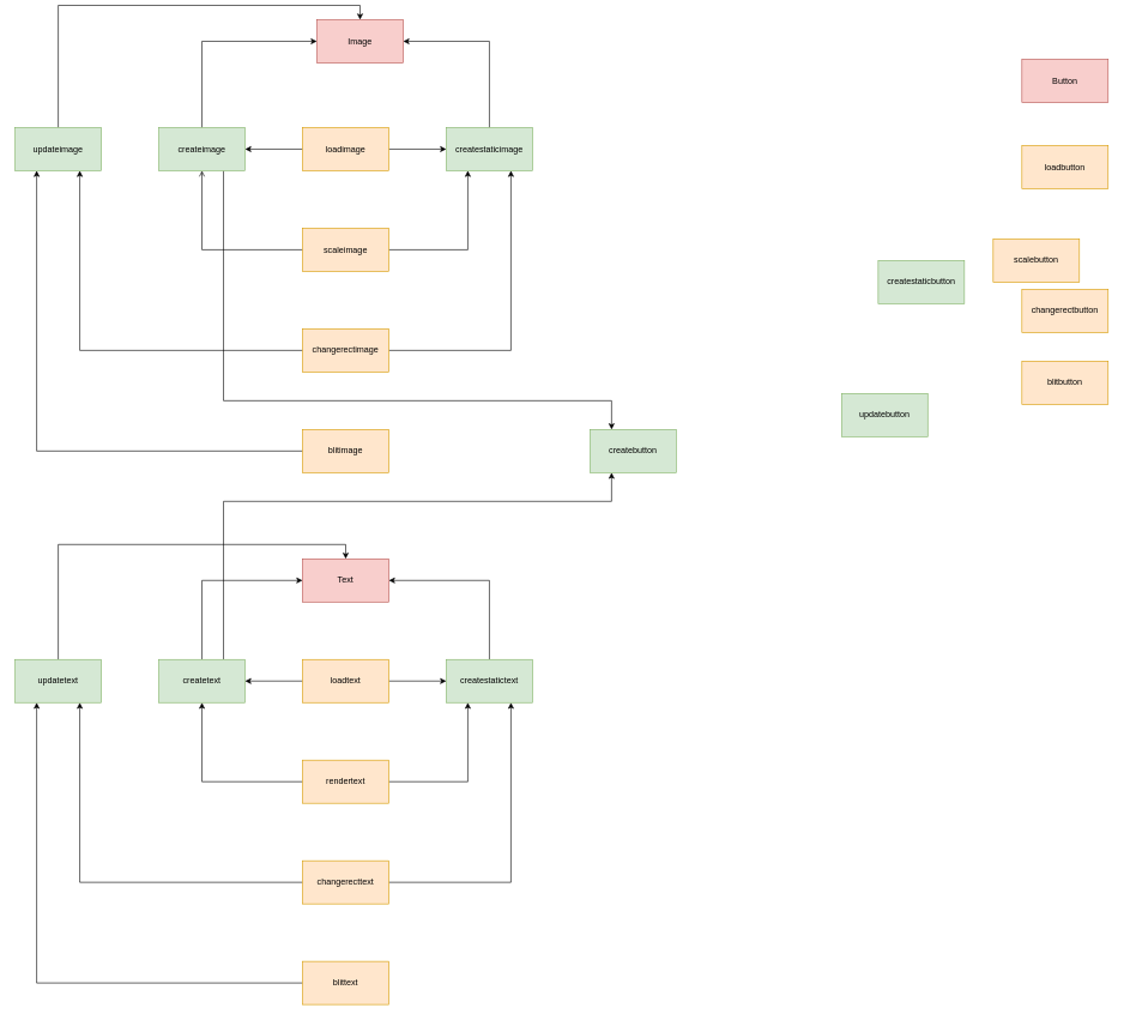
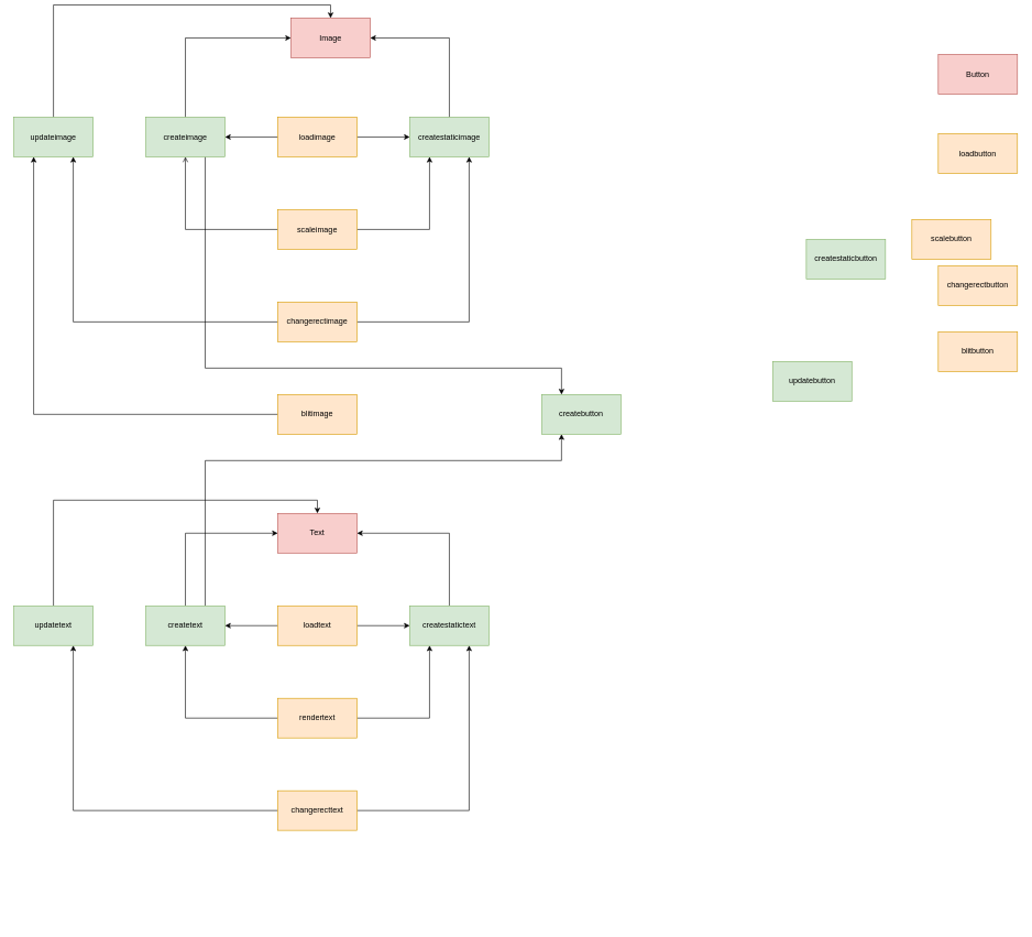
  <mxCell id="0" />
  <mxCell id="1" parent="0" />
  <mxCell id="2" style="edgeStyle=orthogonalEdgeStyle;rounded=0;orthogonalLoop=1;jettySize=auto;html=1;exitX=0.5;exitY=0;exitDx=0;exitDy=0;entryX=0;entryY=0.5;entryDx=0;entryDy=0;" edge="1" parent="1" source="4" target="18"><mxGeometry relative="1" as="geometry" /></mxCell>
  <mxCell id="3" style="edgeStyle=orthogonalEdgeStyle;rounded=0;orthogonalLoop=1;jettySize=auto;html=1;exitX=0.75;exitY=1;exitDx=0;exitDy=0;entryX=0.25;entryY=0;entryDx=0;entryDy=0;" edge="1" parent="1" source="4" target="46"><mxGeometry relative="1" as="geometry"><Array as="points"><mxPoint x="310" y="550" /><mxPoint x="850" y="550" /></Array></mxGeometry></mxCell>
  <mxCell id="4" value="createimage" style="rounded=0;whiteSpace=wrap;html=1;fillColor=#d5e8d4;strokeColor=#82b366;" vertex="1" parent="1"><mxGeometry x="220" y="170" width="120" height="60" as="geometry" /></mxCell>
  <mxCell id="5" style="edgeStyle=orthogonalEdgeStyle;rounded=0;orthogonalLoop=1;jettySize=auto;html=1;exitX=0;exitY=0.5;exitDx=0;exitDy=0;entryX=1;entryY=0.5;entryDx=0;entryDy=0;" edge="1" parent="1" source="7" target="4"><mxGeometry relative="1" as="geometry" /></mxCell>
  <mxCell id="6" style="edgeStyle=orthogonalEdgeStyle;rounded=0;orthogonalLoop=1;jettySize=auto;html=1;exitX=1;exitY=0.5;exitDx=0;exitDy=0;entryX=0;entryY=0.5;entryDx=0;entryDy=0;" edge="1" parent="1" source="7" target="20"><mxGeometry relative="1" as="geometry" /></mxCell>
  <mxCell id="7" value="loadimage" style="rounded=0;whiteSpace=wrap;html=1;fillColor=#ffe6cc;strokeColor=#d79b00;" vertex="1" parent="1"><mxGeometry x="420" y="170" width="120" height="60" as="geometry" /></mxCell>
  <mxCell id="8" style="edgeStyle=orthogonalEdgeStyle;rounded=0;orthogonalLoop=1;jettySize=auto;html=1;exitX=0;exitY=0.5;exitDx=0;exitDy=0;entryX=0.5;entryY=1;entryDx=0;entryDy=0;endArrow=open;" edge="1" parent="1" source="10" target="4"><mxGeometry relative="1" as="geometry" /></mxCell>
  <mxCell id="9" style="edgeStyle=orthogonalEdgeStyle;rounded=0;orthogonalLoop=1;jettySize=auto;html=1;exitX=1;exitY=0.5;exitDx=0;exitDy=0;entryX=0.25;entryY=1;entryDx=0;entryDy=0;" edge="1" parent="1" source="10" target="20"><mxGeometry relative="1" as="geometry" /></mxCell>
  <mxCell id="10" value="scaleimage" style="rounded=0;whiteSpace=wrap;html=1;fillColor=#ffe6cc;strokeColor=#d79b00;" vertex="1" parent="1"><mxGeometry x="420" y="310" width="120" height="60" as="geometry" /></mxCell>
  <mxCell id="11" style="edgeStyle=orthogonalEdgeStyle;rounded=0;orthogonalLoop=1;jettySize=auto;html=1;exitX=0.5;exitY=0;exitDx=0;exitDy=0;entryX=0.5;entryY=0;entryDx=0;entryDy=0;" edge="1" parent="1" source="12" target="18"><mxGeometry relative="1" as="geometry" /></mxCell>
  <mxCell id="12" value="updateimage" style="rounded=0;whiteSpace=wrap;html=1;fillColor=#d5e8d4;strokeColor=#82b366;" vertex="1" parent="1"><mxGeometry x="20" y="170" width="120" height="60" as="geometry" /></mxCell>
  <mxCell id="13" style="edgeStyle=orthogonalEdgeStyle;rounded=0;orthogonalLoop=1;jettySize=auto;html=1;exitX=1;exitY=0.5;exitDx=0;exitDy=0;entryX=0.75;entryY=1;entryDx=0;entryDy=0;" edge="1" parent="1" source="15" target="20"><mxGeometry relative="1" as="geometry" /></mxCell>
  <mxCell id="14" style="edgeStyle=orthogonalEdgeStyle;rounded=0;orthogonalLoop=1;jettySize=auto;html=1;exitX=0;exitY=0.5;exitDx=0;exitDy=0;entryX=0.75;entryY=1;entryDx=0;entryDy=0;" edge="1" parent="1" source="15" target="12"><mxGeometry relative="1" as="geometry" /></mxCell>
  <mxCell id="15" value="changerectimage" style="rounded=0;whiteSpace=wrap;html=1;fillColor=#ffe6cc;strokeColor=#d79b00;" vertex="1" parent="1"><mxGeometry x="420" y="450" width="120" height="60" as="geometry" /></mxCell>
  <mxCell id="16" style="edgeStyle=orthogonalEdgeStyle;rounded=0;orthogonalLoop=1;jettySize=auto;html=1;exitX=0;exitY=0.5;exitDx=0;exitDy=0;entryX=0.25;entryY=1;entryDx=0;entryDy=0;" edge="1" parent="1" source="17" target="12"><mxGeometry relative="1" as="geometry" /></mxCell>
  <mxCell id="17" value="blitimage" style="rounded=0;whiteSpace=wrap;html=1;fillColor=#ffe6cc;strokeColor=#d79b00;" vertex="1" parent="1"><mxGeometry x="420" y="590" width="120" height="60" as="geometry" /></mxCell>
  <mxCell id="18" value="Image" style="rounded=0;whiteSpace=wrap;html=1;fillColor=#f8cecc;strokeColor=#b85450;" vertex="1" parent="1"><mxGeometry x="440" y="20" width="120" height="60" as="geometry" /></mxCell>
  <mxCell id="19" style="edgeStyle=orthogonalEdgeStyle;rounded=0;orthogonalLoop=1;jettySize=auto;html=1;exitX=0.5;exitY=0;exitDx=0;exitDy=0;entryX=1;entryY=0.5;entryDx=0;entryDy=0;" edge="1" parent="1" source="20" target="18"><mxGeometry relative="1" as="geometry" /></mxCell>
  <mxCell id="20" value="createstaticimage" style="rounded=0;whiteSpace=wrap;html=1;fillColor=#d5e8d4;strokeColor=#82b366;" vertex="1" parent="1"><mxGeometry x="620" y="170" width="120" height="60" as="geometry" /></mxCell>
  <mxCell id="21" value="Text" style="rounded=0;whiteSpace=wrap;html=1;fillColor=#f8cecc;strokeColor=#b85450;" vertex="1" parent="1"><mxGeometry x="420" y="770" width="120" height="60" as="geometry" /></mxCell>
  <mxCell id="22" style="edgeStyle=orthogonalEdgeStyle;rounded=0;orthogonalLoop=1;jettySize=auto;html=1;exitX=0.5;exitY=0;exitDx=0;exitDy=0;entryX=0;entryY=0.5;entryDx=0;entryDy=0;" edge="1" parent="1" source="24" target="21"><mxGeometry relative="1" as="geometry" /></mxCell>
  <mxCell id="23" style="edgeStyle=orthogonalEdgeStyle;rounded=0;orthogonalLoop=1;jettySize=auto;html=1;exitX=0.75;exitY=0;exitDx=0;exitDy=0;entryX=0.25;entryY=1;entryDx=0;entryDy=0;" edge="1" parent="1" source="24" target="46"><mxGeometry relative="1" as="geometry"><Array as="points"><mxPoint x="310" y="690" /><mxPoint x="850" y="690" /></Array></mxGeometry></mxCell>
  <mxCell id="24" value="createtext" style="rounded=0;whiteSpace=wrap;html=1;fillColor=#d5e8d4;strokeColor=#82b366;" vertex="1" parent="1"><mxGeometry x="220" y="910" width="120" height="60" as="geometry" /></mxCell>
  <mxCell id="25" style="edgeStyle=orthogonalEdgeStyle;rounded=0;orthogonalLoop=1;jettySize=auto;html=1;exitX=0.5;exitY=0;exitDx=0;exitDy=0;entryX=1;entryY=0.5;entryDx=0;entryDy=0;" edge="1" parent="1" source="26" target="21"><mxGeometry relative="1" as="geometry" /></mxCell>
  <mxCell id="26" value="createstatictext" style="rounded=0;whiteSpace=wrap;html=1;fillColor=#d5e8d4;strokeColor=#82b366;" vertex="1" parent="1"><mxGeometry x="620" y="910" width="120" height="60" as="geometry" /></mxCell>
  <mxCell id="27" style="edgeStyle=orthogonalEdgeStyle;rounded=0;orthogonalLoop=1;jettySize=auto;html=1;exitX=0;exitY=0.5;exitDx=0;exitDy=0;entryX=1;entryY=0.5;entryDx=0;entryDy=0;" edge="1" parent="1" source="29" target="24"><mxGeometry relative="1" as="geometry" /></mxCell>
  <mxCell id="28" style="edgeStyle=orthogonalEdgeStyle;rounded=0;orthogonalLoop=1;jettySize=auto;html=1;exitX=1;exitY=0.5;exitDx=0;exitDy=0;entryX=0;entryY=0.5;entryDx=0;entryDy=0;" edge="1" parent="1" source="29" target="26"><mxGeometry relative="1" as="geometry" /></mxCell>
  <mxCell id="29" value="loadtext" style="rounded=0;whiteSpace=wrap;html=1;fillColor=#ffe6cc;strokeColor=#d79b00;" vertex="1" parent="1"><mxGeometry x="420" y="910" width="120" height="60" as="geometry" /></mxCell>
  <mxCell id="30" style="edgeStyle=orthogonalEdgeStyle;rounded=0;orthogonalLoop=1;jettySize=auto;html=1;exitX=0;exitY=0.5;exitDx=0;exitDy=0;entryX=0.5;entryY=1;entryDx=0;entryDy=0;" edge="1" parent="1" source="32" target="24"><mxGeometry relative="1" as="geometry" /></mxCell>
  <mxCell id="31" style="edgeStyle=orthogonalEdgeStyle;rounded=0;orthogonalLoop=1;jettySize=auto;html=1;exitX=1;exitY=0.5;exitDx=0;exitDy=0;entryX=0.25;entryY=1;entryDx=0;entryDy=0;" edge="1" parent="1" source="32" target="26"><mxGeometry relative="1" as="geometry" /></mxCell>
  <mxCell id="32" value="rendertext" style="rounded=0;whiteSpace=wrap;html=1;fillColor=#ffe6cc;strokeColor=#d79b00;" vertex="1" parent="1"><mxGeometry x="420" y="1050" width="120" height="60" as="geometry" /></mxCell>
  <mxCell id="33" style="edgeStyle=orthogonalEdgeStyle;rounded=0;orthogonalLoop=1;jettySize=auto;html=1;exitX=0.5;exitY=0;exitDx=0;exitDy=0;entryX=0.5;entryY=0;entryDx=0;entryDy=0;" edge="1" parent="1" source="34" target="21"><mxGeometry relative="1" as="geometry" /></mxCell>
  <mxCell id="34" value="updatetext" style="rounded=0;whiteSpace=wrap;html=1;fillColor=#d5e8d4;strokeColor=#82b366;" vertex="1" parent="1"><mxGeometry x="20" y="910" width="120" height="60" as="geometry" /></mxCell>
  <mxCell id="35" style="edgeStyle=orthogonalEdgeStyle;rounded=0;orthogonalLoop=1;jettySize=auto;html=1;exitX=0;exitY=0.5;exitDx=0;exitDy=0;entryX=0.75;entryY=1;entryDx=0;entryDy=0;" edge="1" parent="1" source="37" target="34"><mxGeometry relative="1" as="geometry" /></mxCell>
  <mxCell id="36" style="edgeStyle=orthogonalEdgeStyle;rounded=0;orthogonalLoop=1;jettySize=auto;html=1;exitX=1;exitY=0.5;exitDx=0;exitDy=0;entryX=0.75;entryY=1;entryDx=0;entryDy=0;" edge="1" parent="1" source="37" target="26"><mxGeometry relative="1" as="geometry" /></mxCell>
  <mxCell id="37" value="changerecttext" style="rounded=0;whiteSpace=wrap;html=1;fillColor=#ffe6cc;strokeColor=#d79b00;" vertex="1" parent="1"><mxGeometry x="420" y="1190" width="120" height="60" as="geometry" /></mxCell>
- <mxCell id="38" style="edgeStyle=orthogonalEdgeStyle;rounded=0;orthogonalLoop=1;jettySize=auto;html=1;exitX=0;exitY=0.5;exitDx=0;exitDy=0;entryX=0.25;entryY=1;entryDx=0;entryDy=0;" edge="1" parent="1" source="39" target="34"><mxGeometry relative="1" as="geometry" /></mxCell>
- <mxCell id="39" value="blittext" style="rounded=0;whiteSpace=wrap;html=1;fillColor=#ffe6cc;strokeColor=#d79b00;" vertex="1" parent="1"><mxGeometry x="420" y="1330" width="120" height="60" as="geometry" /></mxCell>
  <mxCell id="40" value="Button" style="rounded=0;whiteSpace=wrap;html=1;fillColor=#f8cecc;strokeColor=#b85450;" vertex="1" parent="1"><mxGeometry x="1421" y="75" width="120" height="60" as="geometry" /></mxCell>
  <mxCell id="41" value="loadbutton" style="rounded=0;whiteSpace=wrap;html=1;fillColor=#ffe6cc;strokeColor=#d79b00;" vertex="1" parent="1"><mxGeometry x="1421" y="195" width="120" height="60" as="geometry" /></mxCell>
  <mxCell id="42" value="scalebutton" style="rounded=0;whiteSpace=wrap;html=1;fillColor=#ffe6cc;strokeColor=#d79b00;" vertex="1" parent="1"><mxGeometry x="1381" y="325" width="120" height="60" as="geometry" /></mxCell>
  <mxCell id="43" value="changerectbutton" style="rounded=0;whiteSpace=wrap;html=1;fillColor=#ffe6cc;strokeColor=#d79b00;" vertex="1" parent="1"><mxGeometry x="1421" y="395" width="120" height="60" as="geometry" /></mxCell>
  <mxCell id="44" value="blitbutton" style="rounded=0;whiteSpace=wrap;html=1;fillColor=#ffe6cc;strokeColor=#d79b00;" vertex="1" parent="1"><mxGeometry x="1421" y="495" width="120" height="60" as="geometry" /></mxCell>
  <mxCell id="45" value="createstaticbutton" style="rounded=0;whiteSpace=wrap;html=1;fillColor=#d5e8d4;strokeColor=#82b366;" vertex="1" parent="1"><mxGeometry x="1221" y="355" width="120" height="60" as="geometry" /></mxCell>
  <mxCell id="46" value="createbutton" style="rounded=0;whiteSpace=wrap;html=1;fillColor=#d5e8d4;strokeColor=#82b366;" vertex="1" parent="1"><mxGeometry x="820" y="590" width="120" height="60" as="geometry" /></mxCell>
  <mxCell id="47" value="updatebutton" style="rounded=0;whiteSpace=wrap;html=1;fillColor=#d5e8d4;strokeColor=#82b366;" vertex="1" parent="1"><mxGeometry x="1170" y="540" width="120" height="60" as="geometry" /></mxCell>
